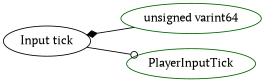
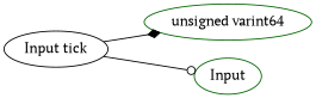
  digraph {
    fontname="PT Serif"
    rankdir=LR
    node [color=darkgreen fontname="PT Serif"]
    edge [fontname="PT Serif" style=solid]
    n1 [label="unsigned varint64"]
-   n2 [label=PlayerInputTick]
+   n2 [label=Input]
    n3 [color=black label="Input tick"]
    subgraph sub_1 {
      rank=max
      n1
    }
-   n1 -> n3 [arrowhead=diamond]
+   n3 -> n1 [arrowhead=diamond]
    n3 -> n2 [arrowhead=odot]
  }
